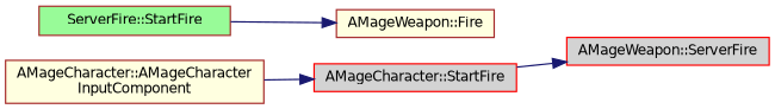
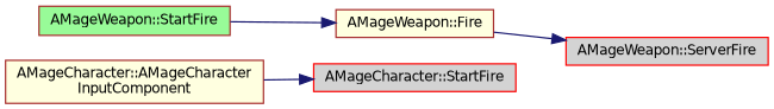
  digraph {
    rankdir=RL
    node [color=brown fillcolor=lightgrey fontname=Helvetica fontsize=10 shape=record style=filled]
    edge [color=midnightblue dir=back fontname=Helvetica fontsize=10 labelfontname=Helvetica labelfontsize=10 style=solid]
    n1 [color=red fontcolor=black height=0.2 label="AMageWeapon::ServerFire" width=0.4]
    n2 [fillcolor=lightyellow height=0.2 label="AMageWeapon::Fire" width=0.4]
-   n3 [fillcolor=palegreen height=0.2 label="ServerFire::StartFire" width=0.4]
+   n3 [fillcolor=palegreen height=0.2 label="AMageWeapon::StartFire" width=0.4]
    n4 [color=red height=0.2 label="AMageCharacter::StartFire" width=0.4]
    n5 [fillcolor=lightyellow height=0.2 label="AMageCharacter::AMageCharacter\lInputComponent" width=0.4]
-   n1 -> n4
+   n1 -> n2
    n2 -> n3
    n4 -> n5
  }
